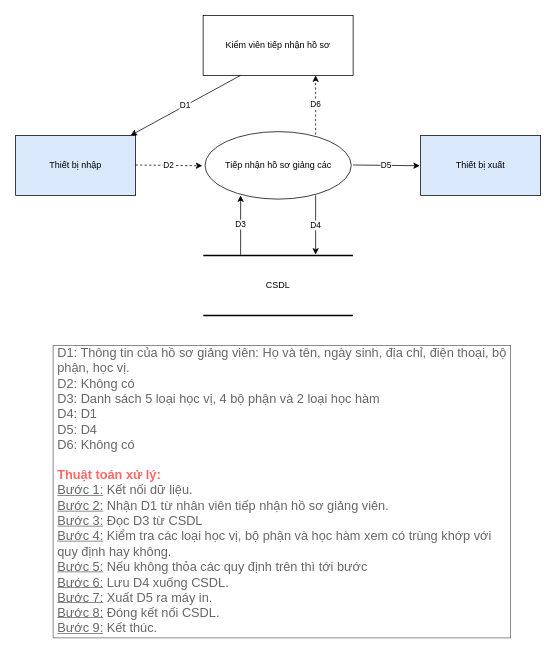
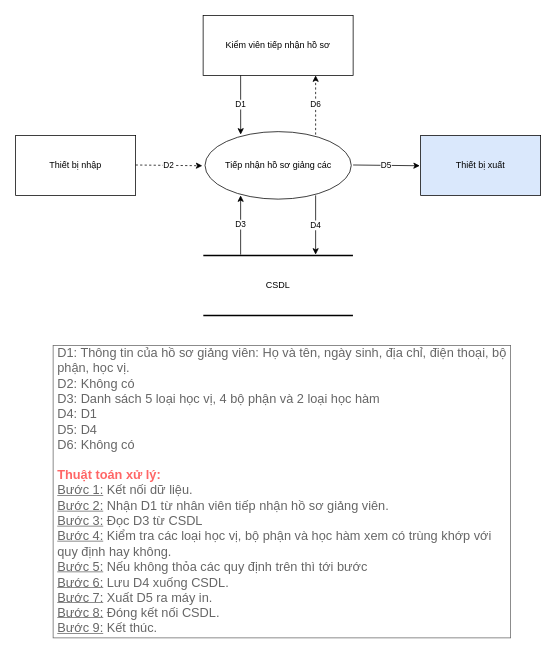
  <mxCell id="0" />
  <mxCell id="1" parent="0" />
  <mxCell id="2" value="Kiểm viên tiếp nhận hồ sơ" style="rounded=0;whiteSpace=wrap;html=1;" vertex="1" parent="1"><mxGeometry x="270" y="20" width="200" height="80" as="geometry" /></mxCell>
- <mxCell id="3" value="Thiết bị nhập" style="rounded=0;whiteSpace=wrap;html=1;fillColor=#dae8fc;" vertex="1" parent="1"><mxGeometry x="20" y="180" width="160" height="80" as="geometry" /></mxCell>
+ <mxCell id="3" value="Thiết bị nhập" style="rounded=0;whiteSpace=wrap;html=1;" vertex="1" parent="1"><mxGeometry x="20" y="180" width="160" height="80" as="geometry" /></mxCell>
  <mxCell id="4" value="Thiết bị xuất" style="rounded=0;whiteSpace=wrap;html=1;fillColor=#dae8fc;" vertex="1" parent="1"><mxGeometry x="560" y="180" width="160" height="80" as="geometry" /></mxCell>
  <mxCell id="5" value="CSDL" style="shape=partialRectangle;whiteSpace=wrap;html=1;left=0;right=0;fillColor=none;strokeWidth=2;" vertex="1" parent="1"><mxGeometry x="271.25" y="340" width="197.5" height="80" as="geometry" /></mxCell>
  <mxCell id="6" value="Tiếp nhận hồ sơ giảng các" style="ellipse;whiteSpace=wrap;html=1;" vertex="1" parent="1"><mxGeometry x="272.5" y="175" width="195" height="90" as="geometry" /></mxCell>
- <mxCell id="7" value="D1" style="endArrow=classic;html=1;rounded=0;exitX=0.25;exitY=1;exitDx=0;exitDy=0;" edge="1" parent="1" source="2" target="3"><mxGeometry width="50" height="50" relative="1" as="geometry"><mxPoint x="350" y="360" as="sourcePoint" /><mxPoint x="330" y="170" as="targetPoint" /></mxGeometry></mxCell>
+ <mxCell id="7" value="D1" style="endArrow=classic;html=1;rounded=0;exitX=0.25;exitY=1;exitDx=0;exitDy=0;entryX=0.244;entryY=0.044;entryDx=0;entryDy=0;entryPerimeter=0;" edge="1" parent="1" source="2" target="6"><mxGeometry width="50" height="50" relative="1" as="geometry"><mxPoint x="350" y="360" as="sourcePoint" /><mxPoint x="330" y="170" as="targetPoint" /></mxGeometry></mxCell>
  <mxCell id="8" value="D1: Thông tin của hồ sơ giảng viên: Họ và tên, ngày sinh, địa chỉ, điện thoại, bộ phận, học vị.&lt;br&gt;D2: Không có&lt;br&gt;D3: Danh sách 5 loại học vị, 4 bộ phận và 2 loại học hàm&lt;br&gt;D4: D1&lt;br&gt;D5: D4&lt;br&gt;D6: Không có&lt;br&gt;&lt;br&gt;&lt;b&gt;&lt;font style=&quot;--darkreader-inline-color: #ff6161;&quot; data-darkreader-inline-color=&quot;&quot; color=&quot;#ff6666&quot;&gt;Thuật toán xử lý:&lt;br&gt;&lt;/font&gt;&lt;/b&gt;&lt;u&gt;Bước 1:&lt;/u&gt;&amp;nbsp;Kết nối dữ liệu.&lt;br&gt;&lt;u&gt;Bước 2:&lt;/u&gt;&amp;nbsp;Nhận D1 từ nhân viên tiếp nhận hồ sơ giảng viên.&lt;br&gt;&lt;u&gt;Bước 3:&lt;/u&gt;&amp;nbsp;Đọc D3 từ CSDL&lt;br&gt;&lt;u&gt;Bước 4:&lt;/u&gt;&amp;nbsp;Kiểm tra các loại học vị, bộ phận và học hàm xem có trùng khớp với quy định hay không.&lt;br&gt;&lt;u&gt;Bước 5:&lt;/u&gt;&amp;nbsp;Nếu không thỏa các quy định trên thì tới bước&amp;nbsp;&lt;br&gt;&lt;u&gt;Bước 6:&lt;/u&gt;&amp;nbsp;Lưu D4 xuống CSDL.&lt;br&gt;&lt;u&gt;Bước 7:&lt;/u&gt;&amp;nbsp;Xuất D5 ra máy in.&lt;br&gt;&lt;u&gt;Bước 8:&lt;/u&gt;&amp;nbsp;Đóng kết nối CSDL.&lt;br&gt;&lt;u&gt;Bước 9:&lt;/u&gt;&amp;nbsp;Kết thúc." style="strokeWidth=1;shadow=0;dashed=0;align=center;html=1;shape=mxgraph.mockup.text.textBox;fontColor=#666666;align=left;fontSize=17;spacingLeft=4;spacingTop=-3;whiteSpace=wrap;strokeColor=#666666;mainText=" vertex="1" parent="1"><mxGeometry y="460" width="610" height="390" as="geometry" x="70" /></mxCell>
  <mxCell id="9" value="D6" style="endArrow=classic;html=1;rounded=0;exitX=0.25;exitY=1;exitDx=0;exitDy=0;entryX=0.244;entryY=0.044;entryDx=0;entryDy=0;entryPerimeter=0;dashed=1;" edge="1" parent="1"><mxGeometry x="0.013" width="50" height="50" relative="1" as="geometry"><mxPoint x="420" y="179" as="sourcePoint" /><mxPoint x="420" y="100" as="targetPoint" /><mxPoint as="offset" /></mxGeometry></mxCell>
  <mxCell id="10" value="D2" style="endArrow=classic;html=1;rounded=0;exitX=1;exitY=0.25;exitDx=0;exitDy=0;entryX=0.033;entryY=0.289;entryDx=0;entryDy=0;entryPerimeter=0;strokeColor=default;dashed=1;" edge="1" parent="1"><mxGeometry width="50" height="50" relative="1" as="geometry"><mxPoint x="180" y="219.5" as="sourcePoint" /><mxPoint x="268.935" y="220.51" as="targetPoint" /></mxGeometry></mxCell>
  <mxCell id="11" value="D4" style="endArrow=classic;html=1;rounded=0;exitX=0.25;exitY=1;exitDx=0;exitDy=0;entryX=0.244;entryY=0.044;entryDx=0;entryDy=0;entryPerimeter=0;" edge="1" parent="1"><mxGeometry width="50" height="50" relative="1" as="geometry"><mxPoint x="420" y="260" as="sourcePoint" /><mxPoint x="420" y="339" as="targetPoint" /></mxGeometry></mxCell>
  <mxCell id="12" value="D3" style="endArrow=classic;html=1;rounded=0;exitX=0.25;exitY=1;exitDx=0;exitDy=0;entryX=0.244;entryY=0.044;entryDx=0;entryDy=0;entryPerimeter=0;" edge="1" parent="1"><mxGeometry x="0.013" width="50" height="50" relative="1" as="geometry"><mxPoint x="320" y="339" as="sourcePoint" /><mxPoint x="320" y="260" as="targetPoint" /><mxPoint as="offset" /></mxGeometry></mxCell>
  <mxCell id="13" value="D5" style="endArrow=classic;html=1;rounded=0;exitX=1;exitY=0.25;exitDx=0;exitDy=0;entryX=0.033;entryY=0.289;entryDx=0;entryDy=0;entryPerimeter=0;strokeColor=default;" edge="1" parent="1"><mxGeometry width="50" height="50" relative="1" as="geometry"><mxPoint x="470" y="219.49" as="sourcePoint" /><mxPoint x="558.935" y="220.5" as="targetPoint" /></mxGeometry></mxCell>
